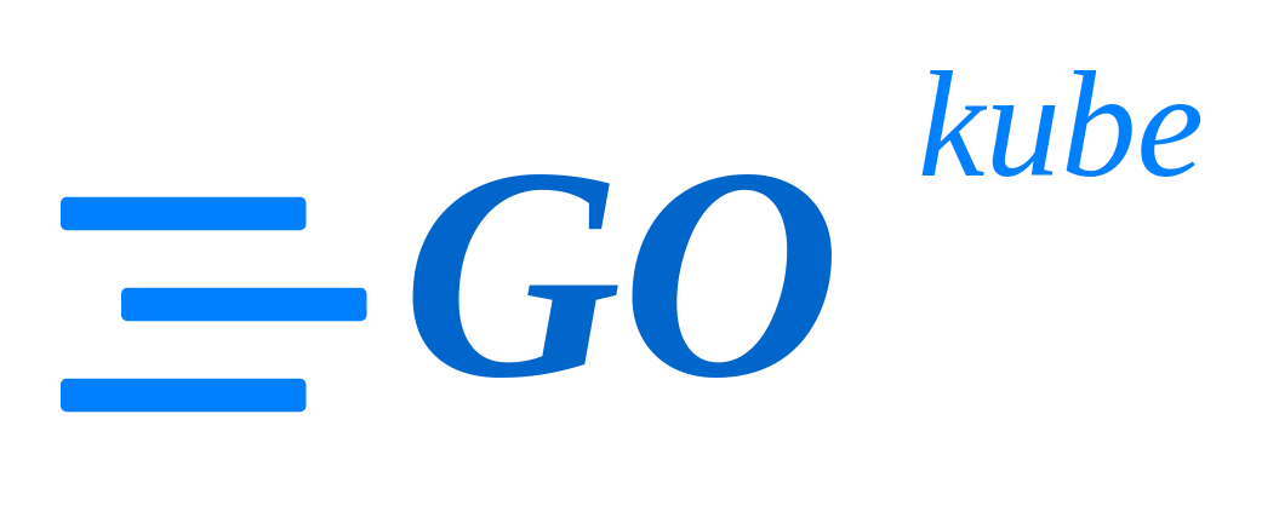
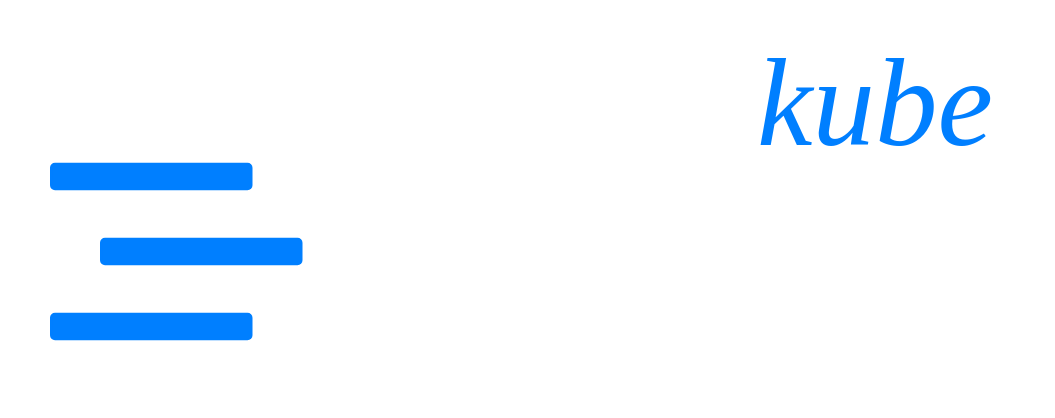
  <mxCell id="0" />
  <mxCell id="1" parent="0" />
- <mxCell id="2" value="GO" style="text;html=1;align=center;verticalAlign=middle;whiteSpace=wrap;rounded=0;fontFamily=Verdana;fontStyle=3;fontSize=100;fontColor=#0066CC;fillColor=none;gradientColor=none;" vertex="1" parent="1"><mxGeometry x="120" y="35" width="170" height="110" as="geometry" /></mxCell>
  <mxCell id="3" value="kube" style="text;html=1;align=center;verticalAlign=middle;whiteSpace=wrap;rounded=0;fontFamily=Comic Sans MS;fontSize=50;fontColor=#007FFF;fontStyle=2" vertex="1" parent="1"><mxGeometry x="300" y="20" width="100" height="40" as="geometry" /></mxCell>
  <mxCell id="4" value="" style="rounded=1;whiteSpace=wrap;html=1;strokeColor=#007FFF;fillColor=#007FFF;glass=0;shadow=0;" vertex="1" parent="1"><mxGeometry x="20" y="65" width="80" height="10" as="geometry" /></mxCell>
  <mxCell id="5" value="" style="rounded=1;whiteSpace=wrap;html=1;strokeColor=#007FFF;fillColor=#007FFF;glass=0;shadow=0;" vertex="1" parent="1"><mxGeometry x="40" y="95" width="80" height="10" as="geometry" /></mxCell>
  <mxCell id="6" value="" style="rounded=1;whiteSpace=wrap;html=1;strokeColor=#007FFF;fillColor=#007FFF;glass=0;shadow=0;" vertex="1" parent="1"><mxGeometry x="20" y="125" width="80" height="10" as="geometry" /></mxCell>
